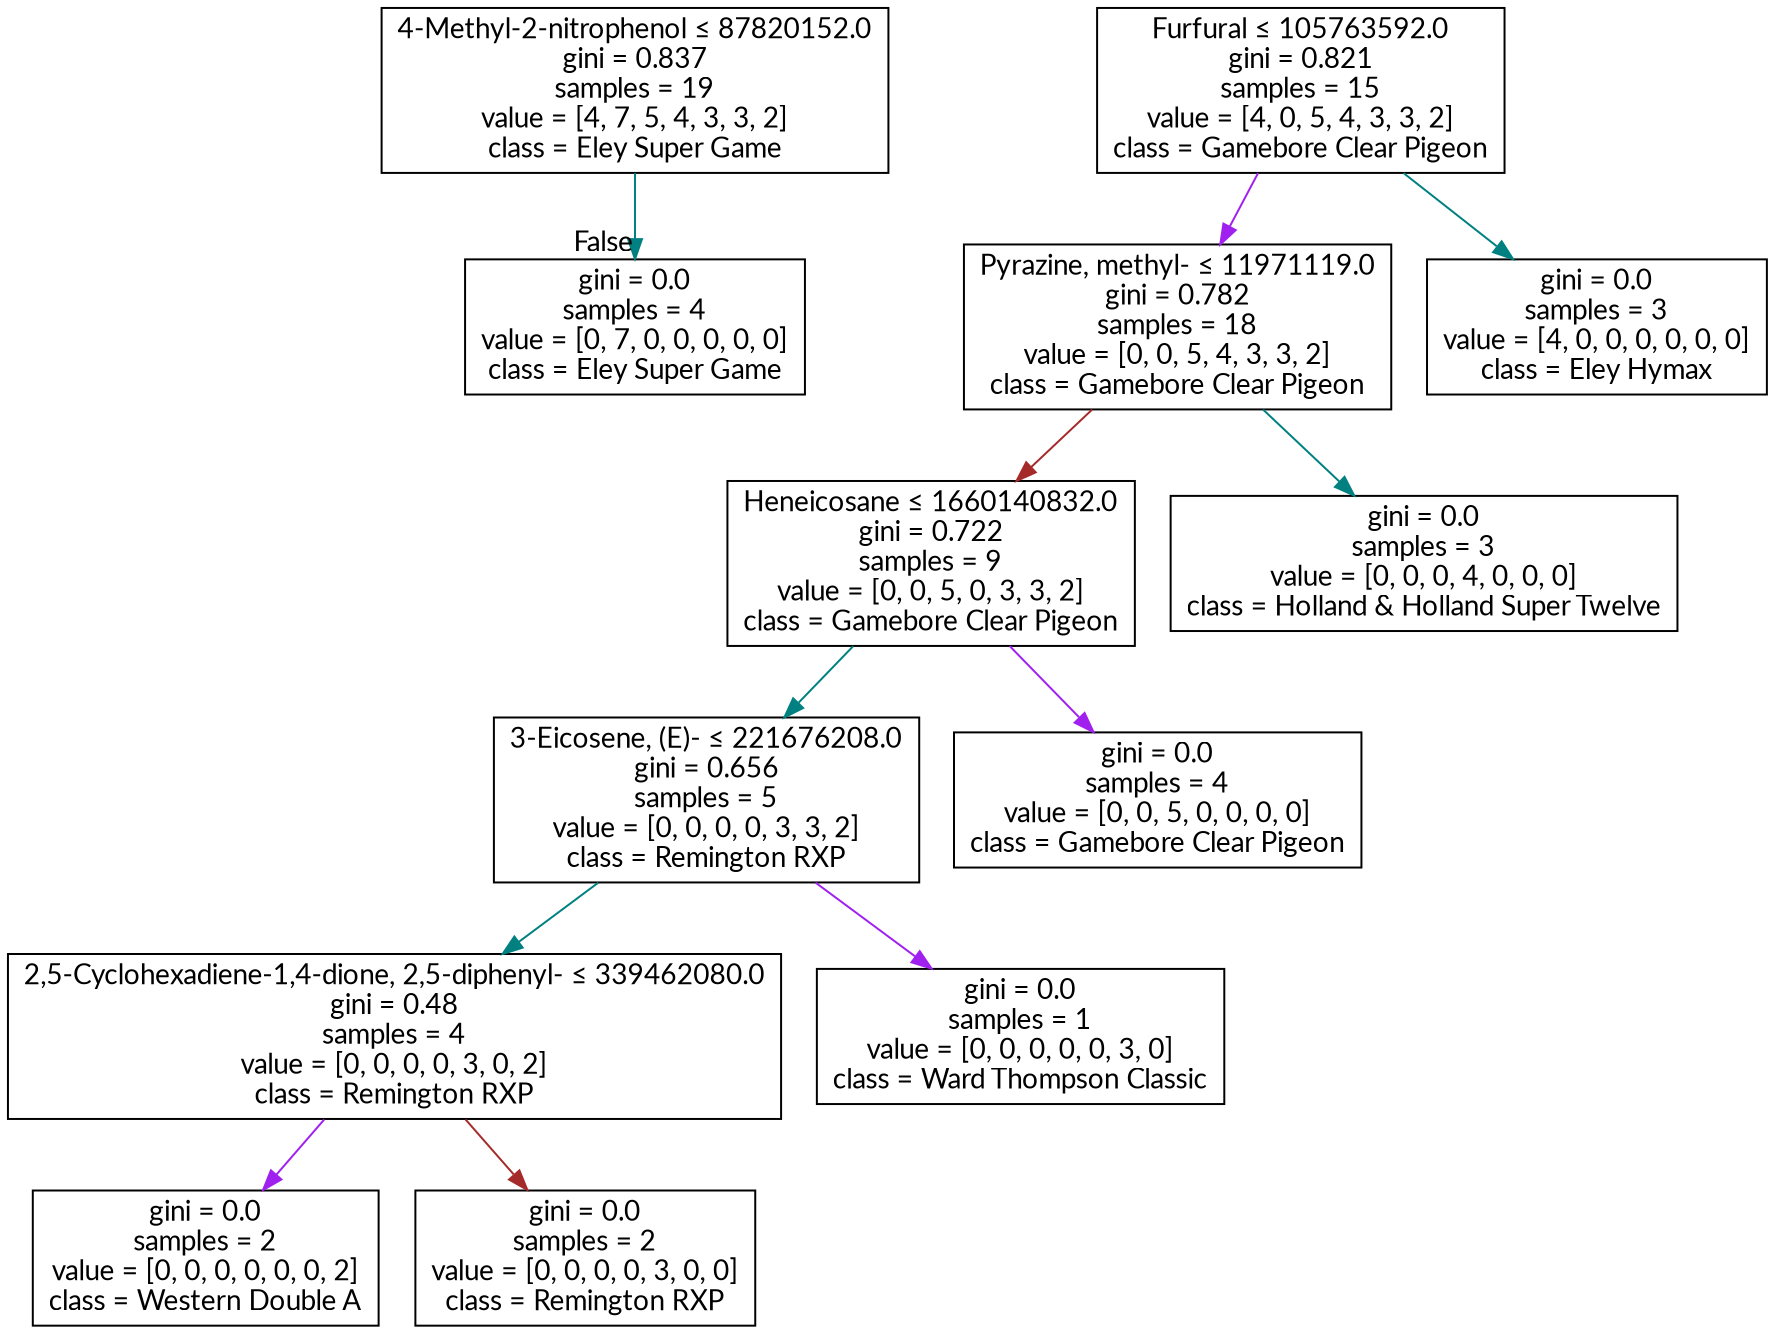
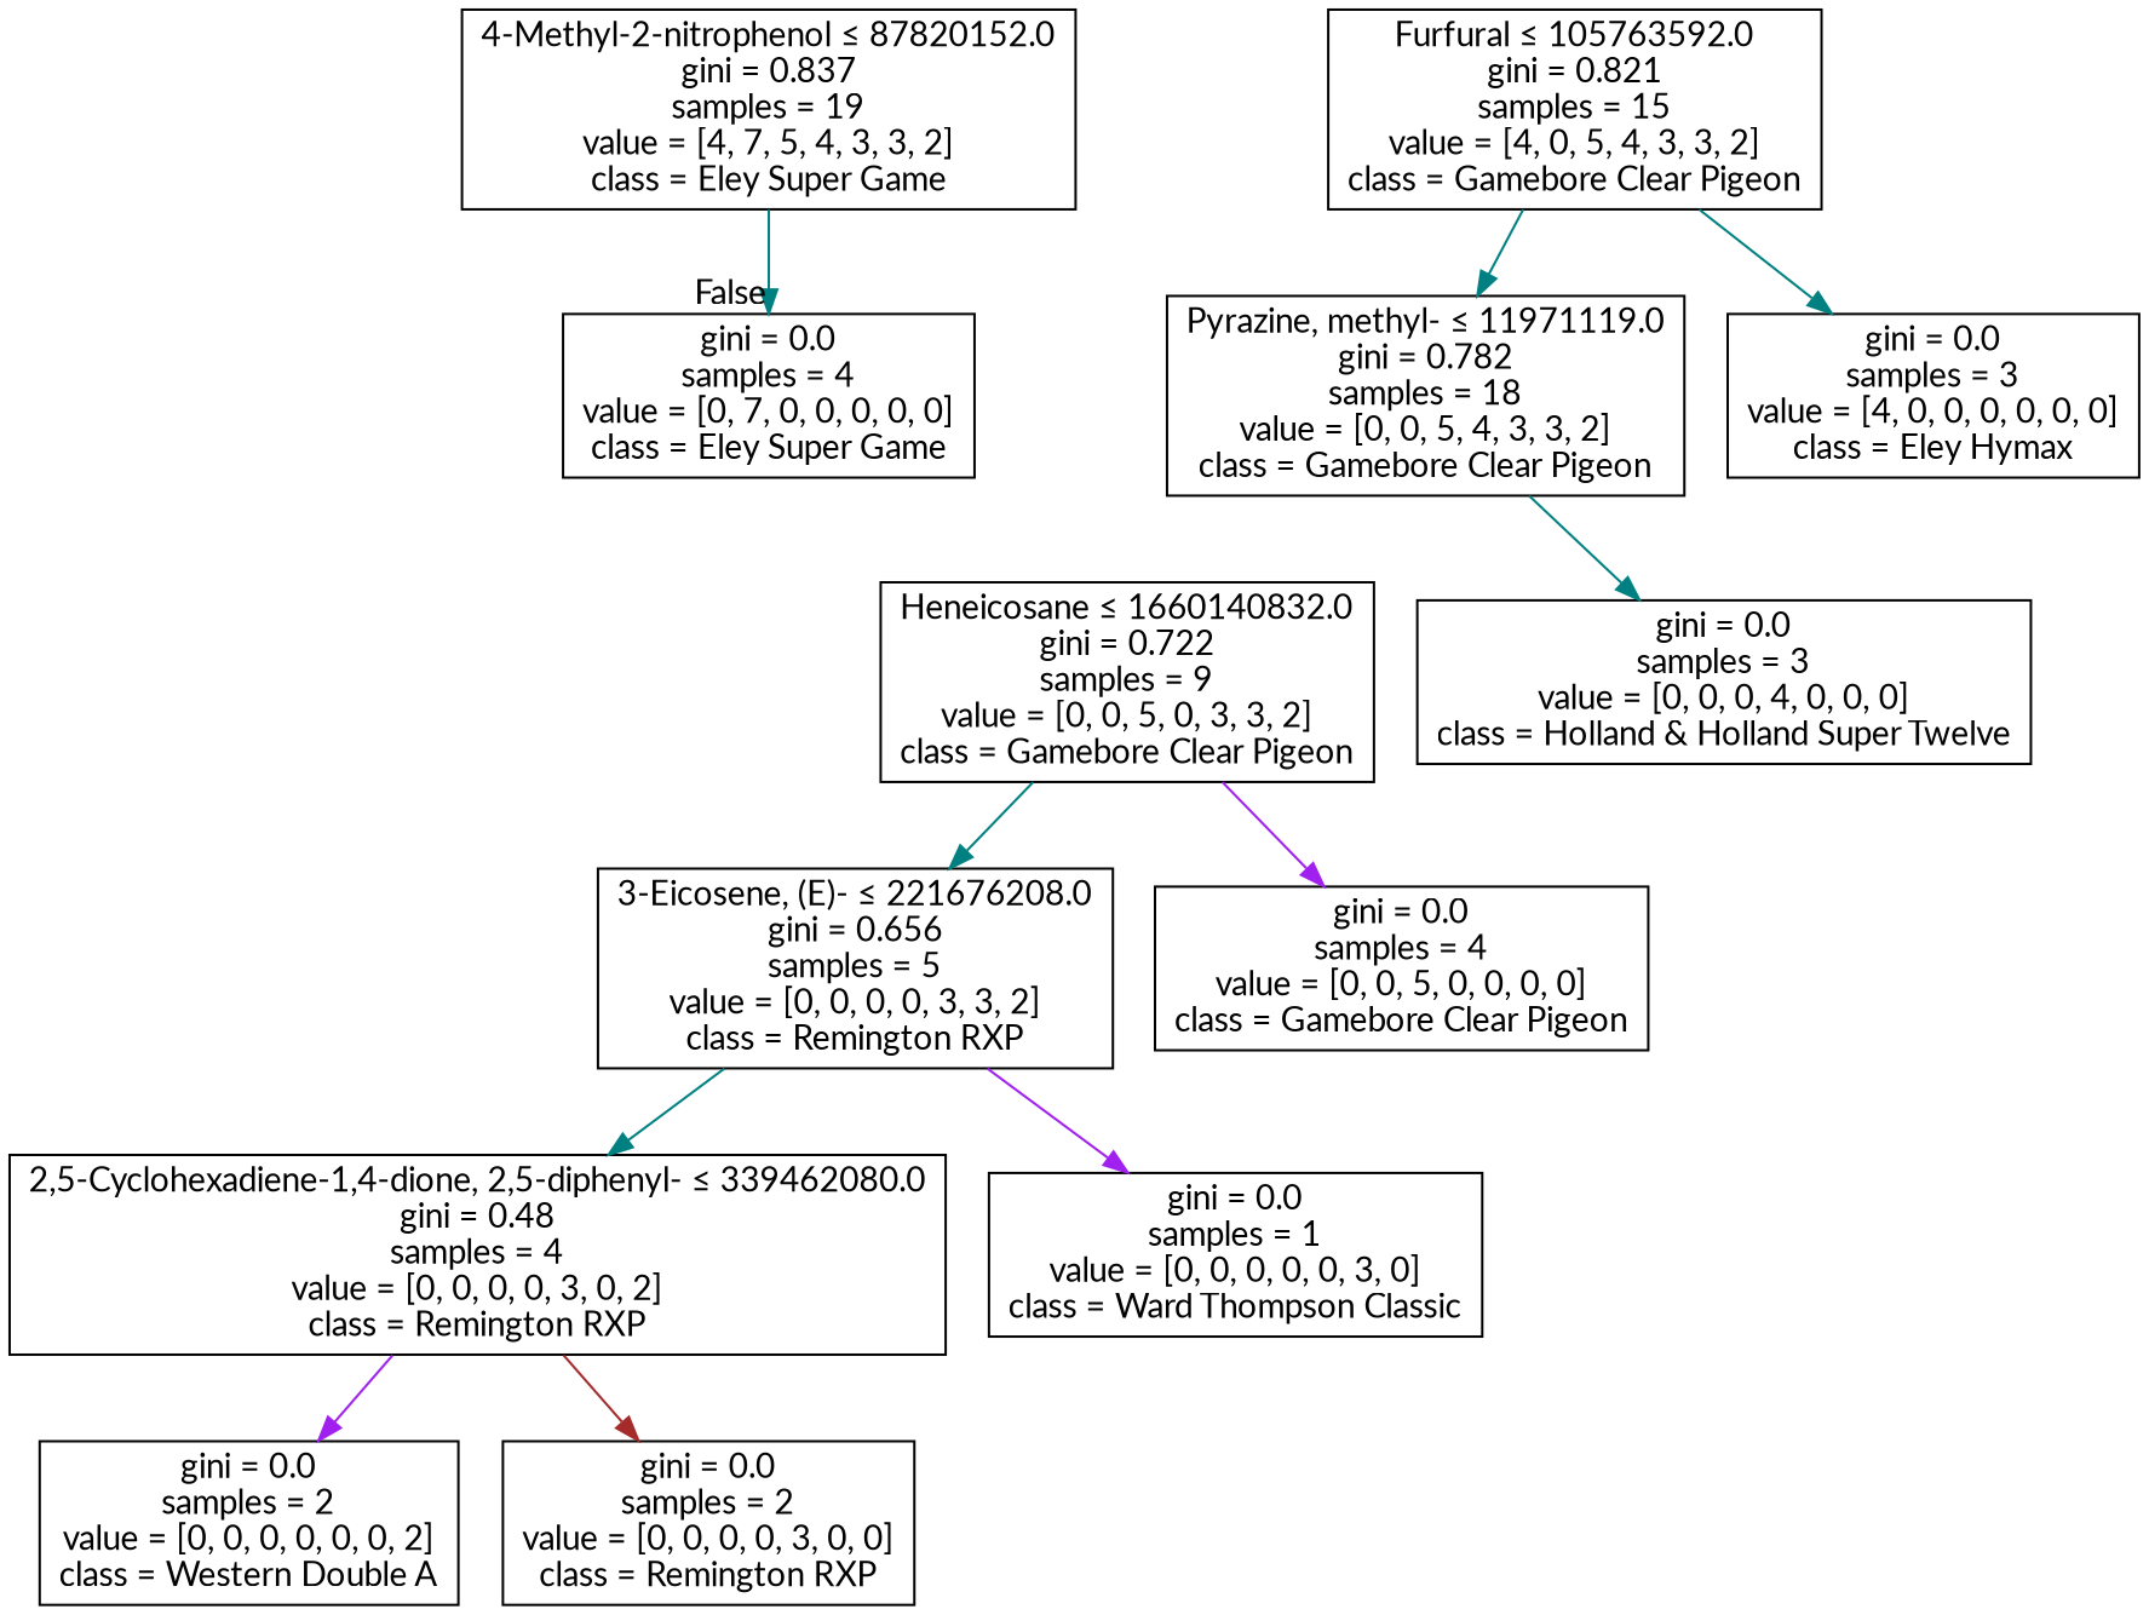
  digraph {
    fontname=Lato
    node [fontname=Lato shape=box]
    edge [color=teal fontname=Lato]
    n1 [label=<4-Methyl-2-nitrophenol &le; 87820152.0<br/>gini = 0.837<br/>samples = 19<br/>value = [4, 7, 5, 4, 3, 3, 2]<br/>class = Eley Super Game>]
    n2 [label=<gini = 0.0<br/>samples = 4<br/>value = [0, 7, 0, 0, 0, 0, 0]<br/>class = Eley Super Game>]
    n3 [label=<Furfural &le; 105763592.0<br/>gini = 0.821<br/>samples = 15<br/>value = [4, 0, 5, 4, 3, 3, 2]<br/>class = Gamebore Clear Pigeon>]
    n4 [label=<Pyrazine, methyl- &le; 11971119.0<br/>gini = 0.782<br/>samples = 18<br/>value = [0, 0, 5, 4, 3, 3, 2]<br/>class = Gamebore Clear Pigeon>]
    n5 [label=<gini = 0.0<br/>samples = 3<br/>value = [4, 0, 0, 0, 0, 0, 0]<br/>class = Eley Hymax>]
    n6 [label=<Heneicosane &le; 1660140832.0<br/>gini = 0.722<br/>samples = 9<br/>value = [0, 0, 5, 0, 3, 3, 2]<br/>class = Gamebore Clear Pigeon>]
    n7 [label=<gini = 0.0<br/>samples = 3<br/>value = [0, 0, 0, 4, 0, 0, 0]<br/>class = Holland &amp; Holland Super Twelve>]
    n8 [label=<3-Eicosene, (E)- &le; 221676208.0<br/>gini = 0.656<br/>samples = 5<br/>value = [0, 0, 0, 0, 3, 3, 2]<br/>class = Remington RXP>]
    n9 [label=<gini = 0.0<br/>samples = 4<br/>value = [0, 0, 5, 0, 0, 0, 0]<br/>class = Gamebore Clear Pigeon>]
    n10 [label=<2,5-Cyclohexadiene-1,4-dione, 2,5-diphenyl- &le; 339462080.0<br/>gini = 0.48<br/>samples = 4<br/>value = [0, 0, 0, 0, 3, 0, 2]<br/>class = Remington RXP>]
    n11 [label=<gini = 0.0<br/>samples = 1<br/>value = [0, 0, 0, 0, 0, 3, 0]<br/>class = Ward Thompson Classic>]
    n12 [label=<gini = 0.0<br/>samples = 2<br/>value = [0, 0, 0, 0, 0, 0, 2]<br/>class = Western Double A>]
    n13 [label=<gini = 0.0<br/>samples = 2<br/>value = [0, 0, 0, 0, 3, 0, 0]<br/>class = Remington RXP>]
    n1 -> n2 [headlabel=False labelangle=-45 labeldistance=2.5]
-   n3 -> n4 [color=purple]
+   n3 -> n4
    n3 -> n5
-   n4 -> n6 [color=brown]
    n4 -> n7
    n6 -> n8
    n6 -> n9 [color=purple]
    n8 -> n10
    n8 -> n11 [color=purple]
    n10 -> n12 [color=purple]
    n10 -> n13 [color=brown]
  }
